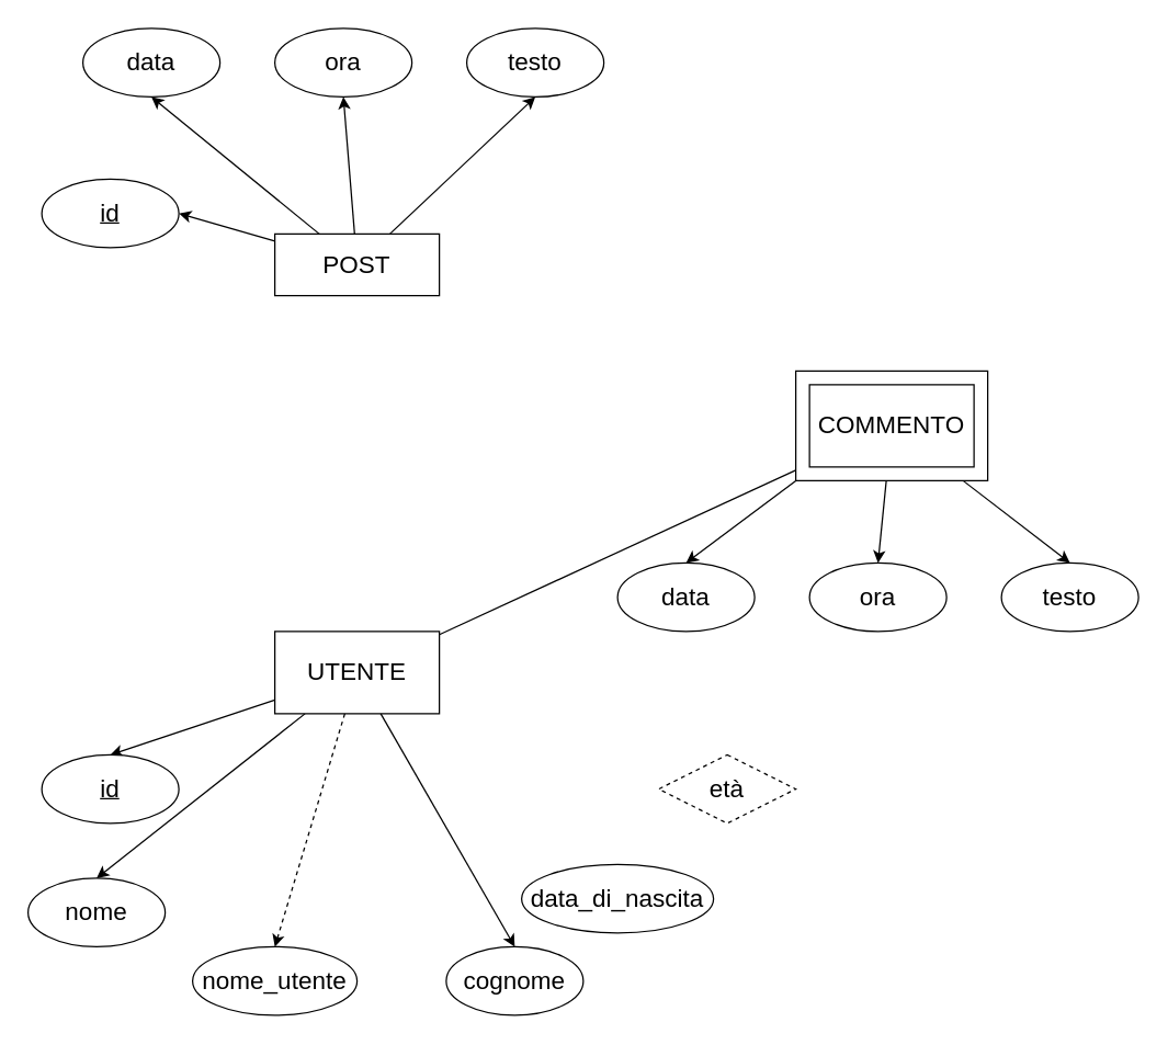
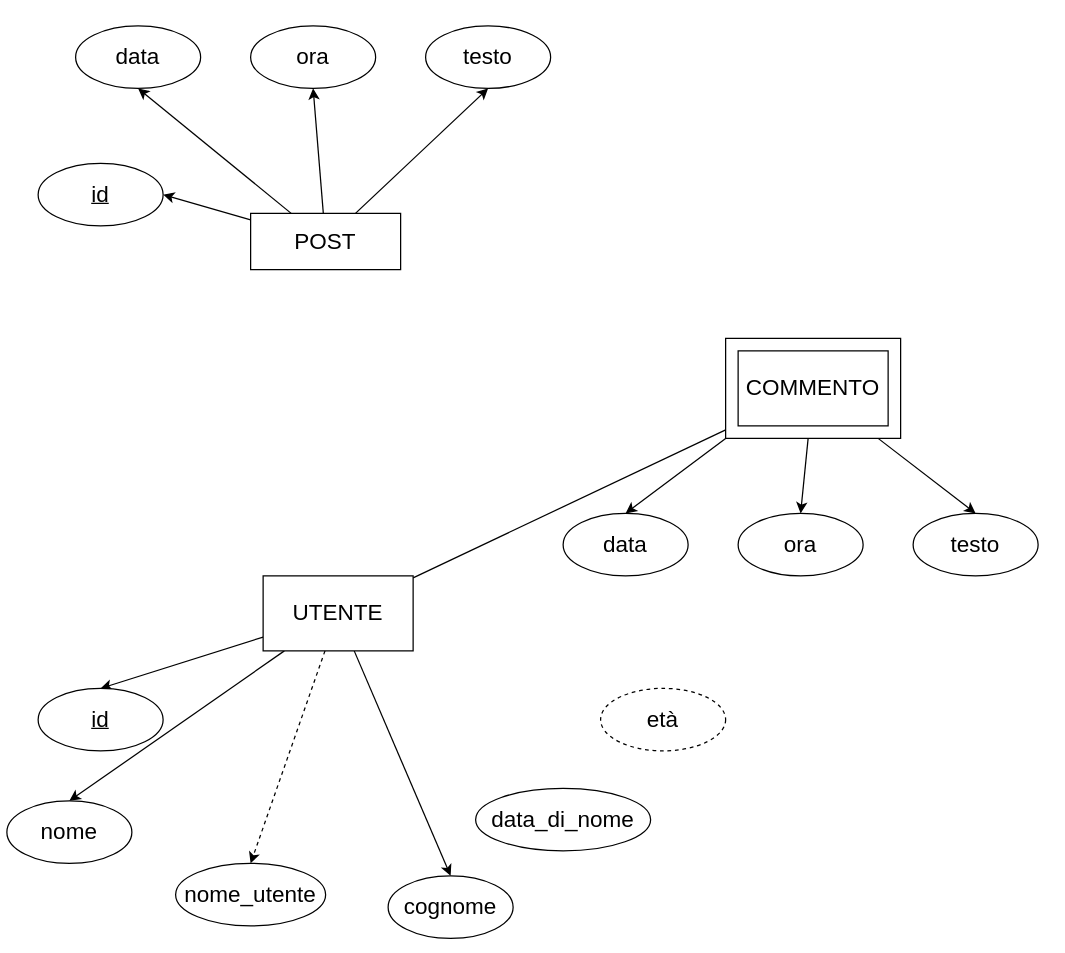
  <mxCell id="0" />
  <mxCell id="1" parent="0" />
  <mxCell id="2" style="edgeStyle=none;html=1;entryX=1;entryY=0.5;entryDx=0;entryDy=0;fontSize=18;" edge="1" parent="1" source="6" target="16"><mxGeometry relative="1" as="geometry" /></mxCell>
  <mxCell id="3" style="edgeStyle=none;html=1;entryX=0.5;entryY=1;entryDx=0;entryDy=0;fontSize=18;" edge="1" parent="1" source="6" target="7"><mxGeometry relative="1" as="geometry" /></mxCell>
  <mxCell id="4" style="edgeStyle=none;html=1;entryX=0.5;entryY=1;entryDx=0;entryDy=0;fontSize=18;" edge="1" parent="1" source="6" target="8"><mxGeometry relative="1" as="geometry" /></mxCell>
  <mxCell id="5" style="edgeStyle=none;html=1;entryX=0.5;entryY=1;entryDx=0;entryDy=0;fontSize=18;" edge="1" parent="1" source="6" target="9"><mxGeometry relative="1" as="geometry" /></mxCell>
  <mxCell id="6" value="&lt;font style=&quot;font-size: 18px;&quot;&gt;POST&lt;/font&gt;" style="rounded=0;whiteSpace=wrap;html=1;" vertex="1" parent="1"><mxGeometry x="200" y="170" width="120" height="45" as="geometry" /></mxCell>
  <mxCell id="7" value="data" style="ellipse;whiteSpace=wrap;html=1;fontSize=18;" vertex="1" parent="1"><mxGeometry x="60" y="20" width="100" height="50" as="geometry" /></mxCell>
  <mxCell id="8" value="ora" style="ellipse;whiteSpace=wrap;html=1;fontSize=18;" vertex="1" parent="1"><mxGeometry x="200" y="20" width="100" height="50" as="geometry" /></mxCell>
  <mxCell id="9" value="testo" style="ellipse;whiteSpace=wrap;html=1;fontSize=18;" vertex="1" parent="1"><mxGeometry x="340" y="20" width="100" height="50" as="geometry" /></mxCell>
  <mxCell id="10" style="edgeStyle=none;html=1;entryX=0.5;entryY=0;entryDx=0;entryDy=0;fontSize=18;" edge="1" parent="1" source="15" target="21"><mxGeometry relative="1" as="geometry" /></mxCell>
  <mxCell id="11" style="edgeStyle=none;html=1;entryX=0.5;entryY=0;entryDx=0;entryDy=0;fontSize=18;" edge="1" parent="1" source="15" target="17"><mxGeometry relative="1" as="geometry" /></mxCell>
  <mxCell id="12" style="edgeStyle=none;html=1;entryX=0.5;entryY=0;entryDx=0;entryDy=0;fontSize=18;" edge="1" parent="1" source="15" target="18"><mxGeometry relative="1" as="geometry" /></mxCell>
  <mxCell id="13" style="edgeStyle=none;html=1;fontSize=18;" edge="1" parent="1" source="15" target="25"><mxGeometry relative="1" as="geometry" /></mxCell>
  <mxCell id="14" style="edgeStyle=none;html=1;entryX=0.5;entryY=0;entryDx=0;entryDy=0;fontSize=18;dashed=1;" edge="1" parent="1" source="15" target="22"><mxGeometry relative="1" as="geometry" /></mxCell>
- <mxCell id="15" value="&lt;font style=&quot;font-size: 18px;&quot;&gt;UTENTE&lt;/font&gt;" style="rounded=0;whiteSpace=wrap;html=1;" vertex="1" parent="1"><mxGeometry x="200" y="460" width="120" height="60" as="geometry" /></mxCell>
+ <mxCell id="15" value="&lt;font style=&quot;font-size: 18px;&quot;&gt;UTENTE&lt;/font&gt;" style="rounded=0;whiteSpace=wrap;html=1;" vertex="1" parent="1"><mxGeometry x="210" y="460" width="120" height="60" as="geometry" /></mxCell>
  <mxCell id="16" value="&lt;u&gt;id&lt;/u&gt;" style="ellipse;whiteSpace=wrap;html=1;fontSize=18;" vertex="1" parent="1"><mxGeometry x="30" y="130" width="100" height="50" as="geometry" /></mxCell>
- <mxCell id="17" value="nome" style="ellipse;whiteSpace=wrap;html=1;fontSize=18;" vertex="1" parent="1"><mxGeometry x="20" y="640" width="100" height="50" as="geometry" /></mxCell>
- <mxCell id="18" value="cognome" style="ellipse;whiteSpace=wrap;html=1;fontSize=18;" vertex="1" parent="1"><mxGeometry x="325" y="690" width="100" height="50" as="geometry" /></mxCell>
- <mxCell id="19" value="data_di_nascita" style="ellipse;whiteSpace=wrap;html=1;fontSize=18;" vertex="1" parent="1"><mxGeometry x="380" y="630" width="140" height="50" as="geometry" /></mxCell>
- <mxCell id="20" value="età" style="rhombus;whiteSpace=wrap;html=1;fontSize=18;dashed=1;" vertex="1" parent="1"><mxGeometry x="480" y="550" width="100" height="50" as="geometry" /></mxCell>
+ <mxCell id="17" value="nome" style="ellipse;whiteSpace=wrap;html=1;fontSize=18;" vertex="1" parent="1"><mxGeometry x="5" y="640" width="100" height="50" as="geometry" /></mxCell>
+ <mxCell id="18" value="cognome" style="ellipse;whiteSpace=wrap;html=1;fontSize=18;" vertex="1" parent="1"><mxGeometry x="310" y="700" width="100" height="50" as="geometry" /></mxCell>
+ <mxCell id="19" value="data_di_nome" style="ellipse;whiteSpace=wrap;html=1;fontSize=18;" vertex="1" parent="1"><mxGeometry x="380" y="630" width="140" height="50" as="geometry" /></mxCell>
+ <mxCell id="20" value="età" style="ellipse;whiteSpace=wrap;html=1;fontSize=18;dashed=1;" vertex="1" parent="1"><mxGeometry x="480" y="550" width="100" height="50" as="geometry" /></mxCell>
  <mxCell id="21" value="&lt;u&gt;id&lt;/u&gt;" style="ellipse;whiteSpace=wrap;html=1;fontSize=18;" vertex="1" parent="1"><mxGeometry x="30" y="550" width="100" height="50" as="geometry" /></mxCell>
  <mxCell id="22" value="nome_utente" style="ellipse;whiteSpace=wrap;html=1;fontSize=18;" vertex="1" parent="1"><mxGeometry x="140" y="690" width="120" height="50" as="geometry" /></mxCell>
  <mxCell id="23" value="" style="group" vertex="1" connectable="0" parent="1"><mxGeometry x="580" y="270" width="140" height="80" as="geometry" /></mxCell>
  <mxCell id="24" value="" style="rounded=0;whiteSpace=wrap;html=1;" vertex="1" parent="23"><mxGeometry width="140" height="80" as="geometry" /></mxCell>
  <mxCell id="25" value="&lt;font style=&quot;font-size: 18px;&quot;&gt;COMMENTO&lt;/font&gt;" style="rounded=0;whiteSpace=wrap;html=1;" vertex="1" parent="23"><mxGeometry x="10" y="10" width="120" height="60" as="geometry" /></mxCell>
  <mxCell id="26" value="data" style="ellipse;whiteSpace=wrap;html=1;fontSize=18;" vertex="1" parent="1"><mxGeometry x="450" y="410" width="100" height="50" as="geometry" /></mxCell>
  <mxCell id="27" value="ora" style="ellipse;whiteSpace=wrap;html=1;fontSize=18;" vertex="1" parent="1"><mxGeometry x="590" y="410" width="100" height="50" as="geometry" /></mxCell>
  <mxCell id="28" value="testo" style="ellipse;whiteSpace=wrap;html=1;fontSize=18;" vertex="1" parent="1"><mxGeometry x="730" y="410" width="100" height="50" as="geometry" /></mxCell>
  <mxCell id="29" style="edgeStyle=none;html=1;entryX=0.5;entryY=0;entryDx=0;entryDy=0;fontSize=18;exitX=0;exitY=1;exitDx=0;exitDy=0;" edge="1" parent="1" source="24" target="26"><mxGeometry relative="1" as="geometry" /></mxCell>
  <mxCell id="30" style="edgeStyle=none;html=1;entryX=0.5;entryY=0;entryDx=0;entryDy=0;fontSize=18;" edge="1" parent="1" source="24" target="27"><mxGeometry relative="1" as="geometry" /></mxCell>
  <mxCell id="31" style="edgeStyle=none;html=1;entryX=0.5;entryY=0;entryDx=0;entryDy=0;fontSize=18;" edge="1" parent="1" source="24" target="28"><mxGeometry relative="1" as="geometry" /></mxCell>
